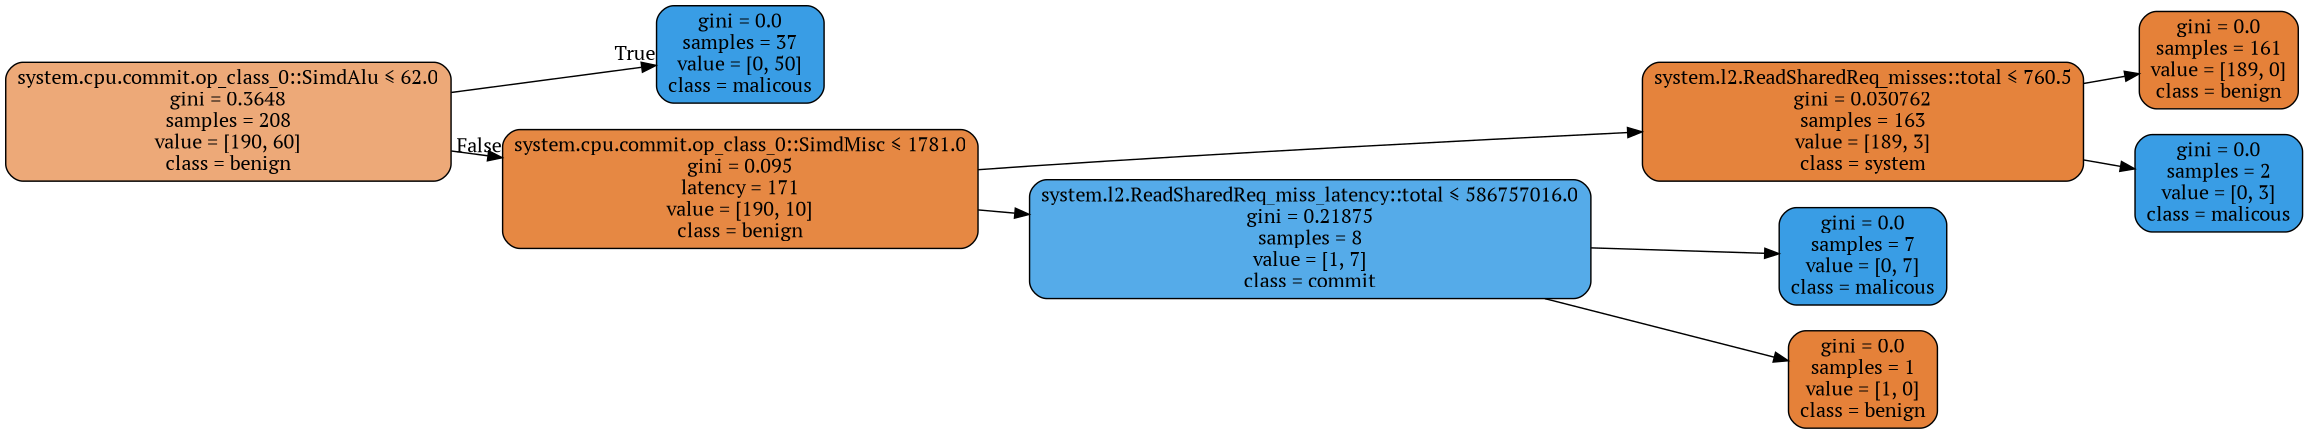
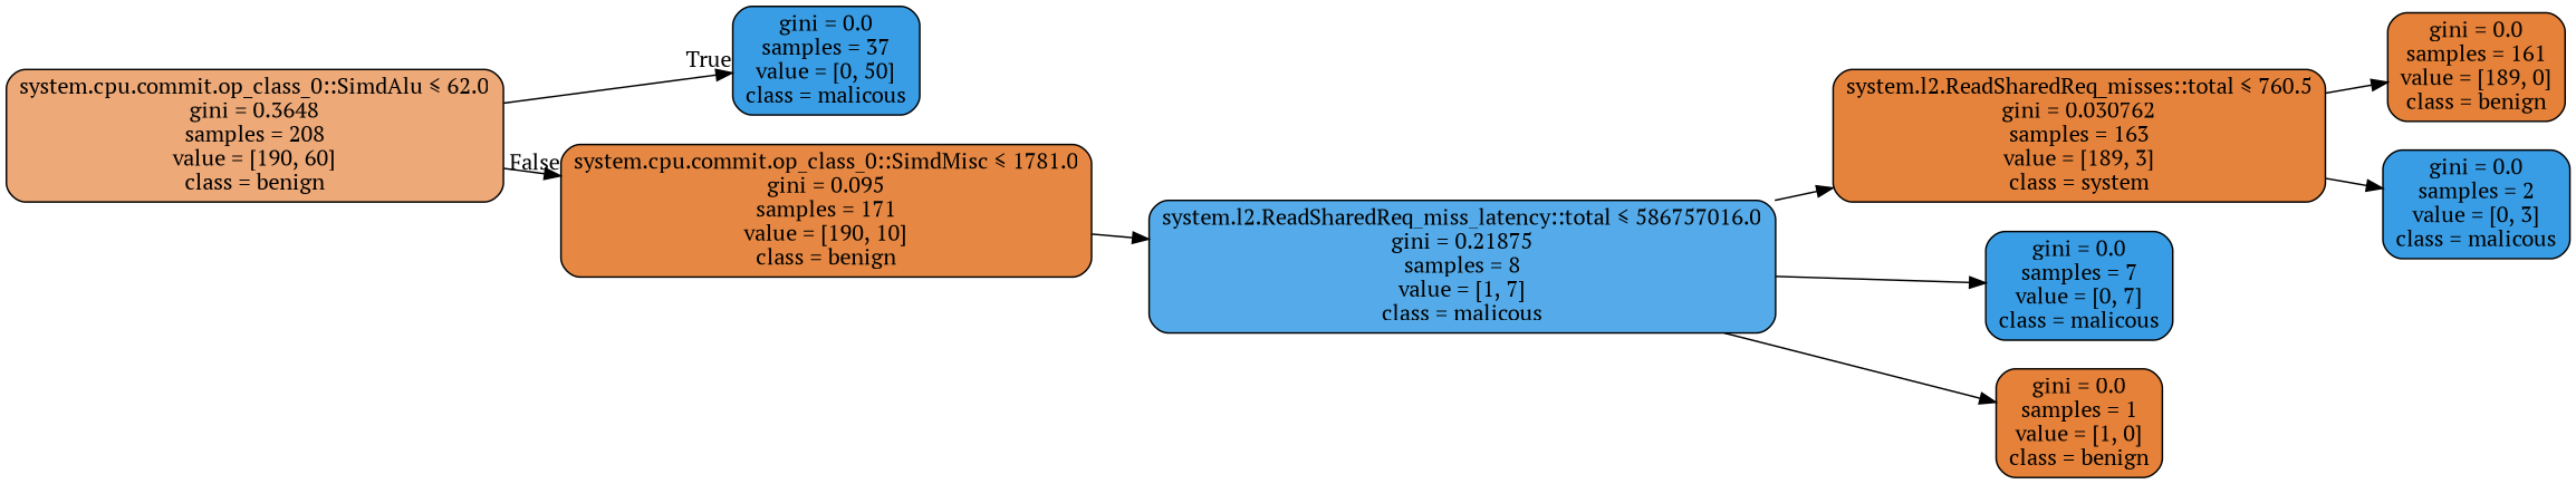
  digraph {
    fontname="PT Serif"
    rankdir=LR
    node [color=black fillcolor="#399de5" fontname="PT Serif" shape=box style="filled, rounded"]
    edge [fontname="PT Serif"]
    n1 [fillcolor="#eda978" label=<system.cpu.commit.op_class_0::SimdAlu &le; 62.0<br/>gini = 0.3648<br/>samples = 208<br/>value = [190, 60]<br/>class = benign>]
    n2 [label=<gini = 0.0<br/>samples = 37<br/>value = [0, 50]<br/>class = malicous>]
-   n3 [fillcolor="#e68843" label=<system.cpu.commit.op_class_0::SimdMisc &le; 1781.0<br/>gini = 0.095<br/>latency = 171<br/>value = [190, 10]<br/>class = benign>]
+   n3 [fillcolor="#e68843" label=<system.cpu.commit.op_class_0::SimdMisc &le; 1781.0<br/>gini = 0.095<br/>samples = 171<br/>value = [190, 10]<br/>class = benign>]
    n4 [fillcolor="#e5833c" label=<system.l2.ReadSharedReq_misses::total &le; 760.5<br/>gini = 0.030762<br/>samples = 163<br/>value = [189, 3]<br/>class = system>]
-   n5 [fillcolor="#55abe9" label=<system.l2.ReadSharedReq_miss_latency::total &le; 586757016.0<br/>gini = 0.21875<br/>samples = 8<br/>value = [1, 7]<br/>class = commit>]
+   n5 [fillcolor="#55abe9" label=<system.l2.ReadSharedReq_miss_latency::total &le; 586757016.0<br/>gini = 0.21875<br/>samples = 8<br/>value = [1, 7]<br/>class = malicous>]
    n6 [fillcolor="#e58139" label=<gini = 0.0<br/>samples = 161<br/>value = [189, 0]<br/>class = benign>]
    n7 [label=<gini = 0.0<br/>samples = 2<br/>value = [0, 3]<br/>class = malicous>]
    n8 [label=<gini = 0.0<br/>samples = 7<br/>value = [0, 7]<br/>class = malicous>]
    n9 [fillcolor="#e58139" label=<gini = 0.0<br/>samples = 1<br/>value = [1, 0]<br/>class = benign>]
    n1 -> n2 [headlabel=True labelangle=45 labeldistance=2.5]
    n1 -> n3 [headlabel=False labelangle=-45 labeldistance=2.5]
-   n3 -> n4
+   n5 -> n4
    n3 -> n5
    n4 -> n6
    n4 -> n7
    n5 -> n8
    n5 -> n9
  }
